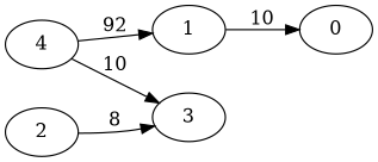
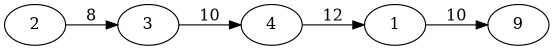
  digraph {
    rankdir=LR
    1
-   0
+   0 [label=9]
    2
    3
    4
    1 -> 0 [label=10]
    2 -> 3 [label=8]
-   4 -> 3 [label=10]
-   4 -> 1 [label=92]
+   3 -> 4 [label=10]
+   4 -> 1 [label=12]
  }
